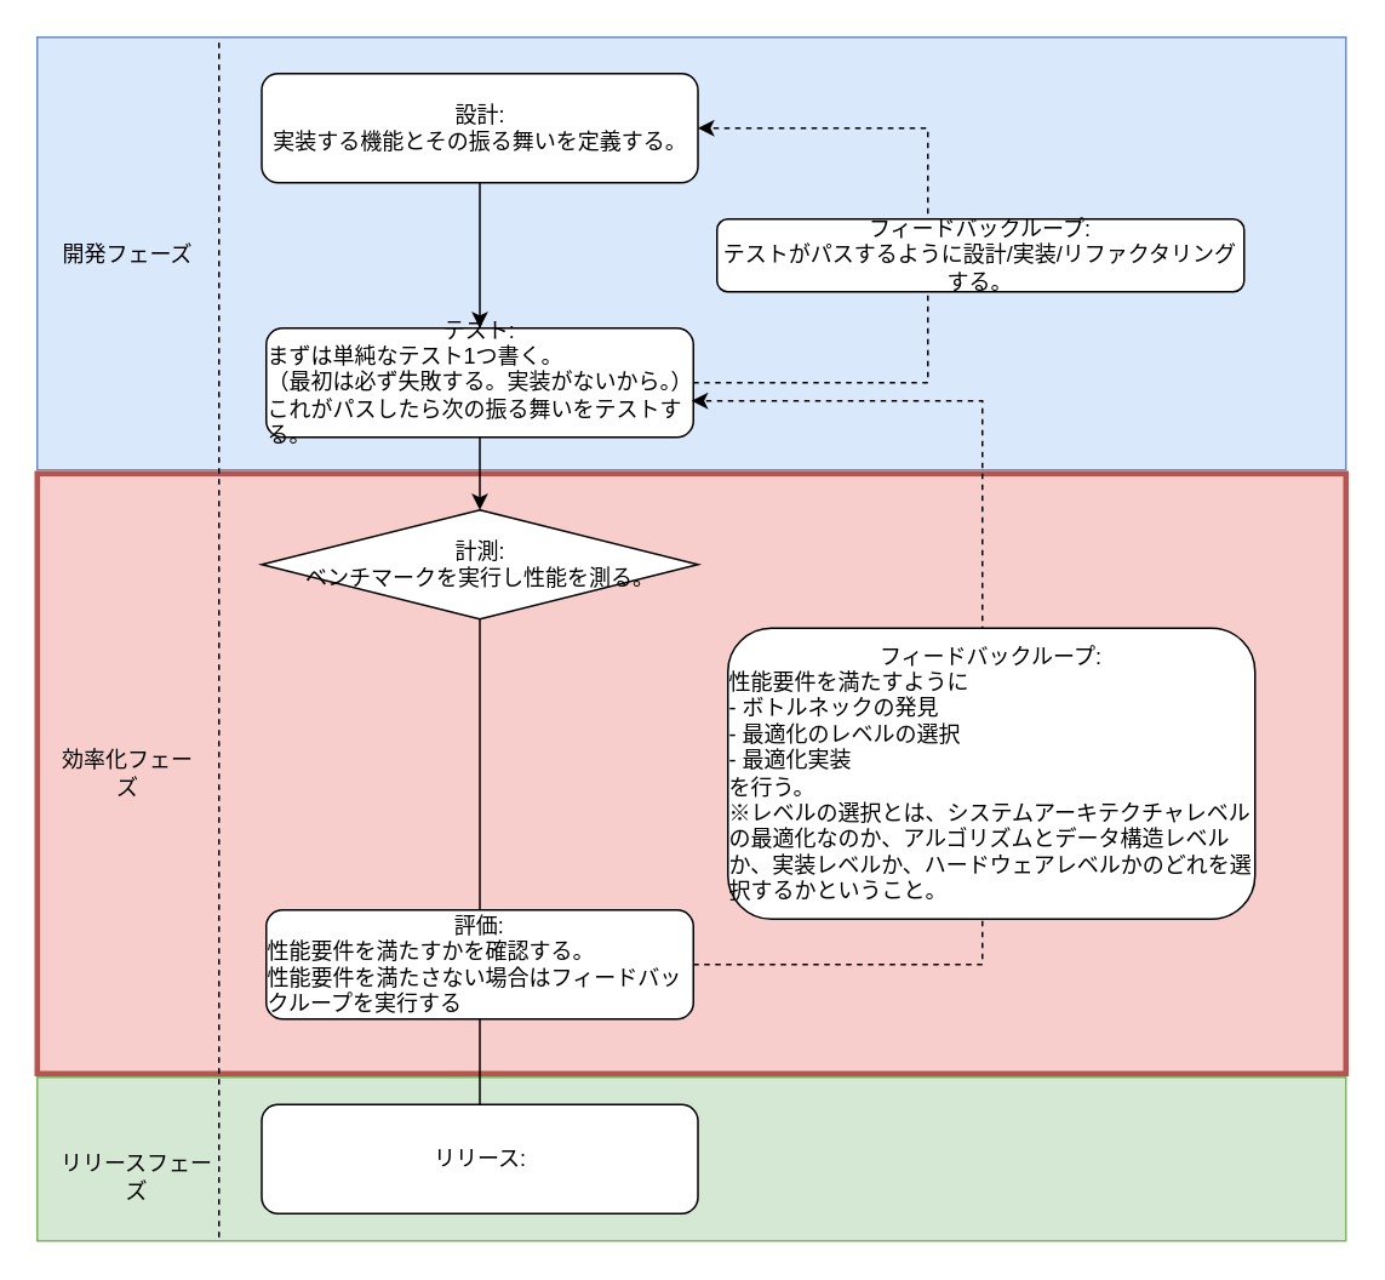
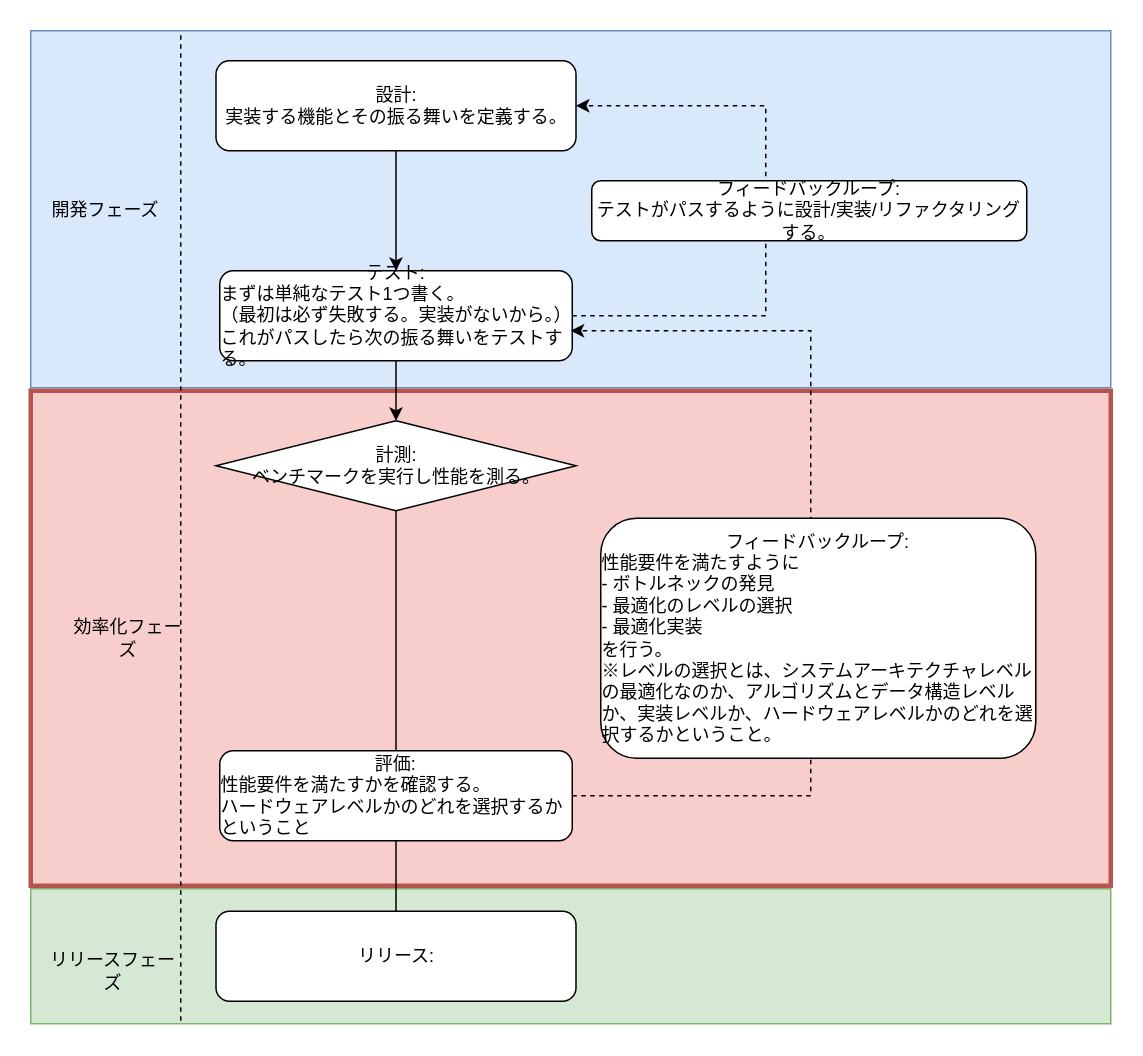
  <mxCell id="0" />
  <mxCell id="1" parent="0" />
  <mxCell id="2" value="" style="rounded=0;whiteSpace=wrap;html=1;align=left;fillColor=#dae8fc;strokeColor=#6c8ebf;" parent="1" vertex="1"><mxGeometry x="20" y="20" width="720" height="238" as="geometry" /></mxCell>
  <mxCell id="3" value="開発フェーズ" style="text;html=1;strokeColor=none;fillColor=none;align=center;verticalAlign=middle;whiteSpace=wrap;rounded=0;" parent="1" vertex="1"><mxGeometry x="30" y="125" width="80" height="30" as="geometry" /></mxCell>
  <mxCell id="4" style="edgeStyle=orthogonalEdgeStyle;rounded=0;orthogonalLoop=1;jettySize=auto;html=1;" parent="1" source="5" target="7" edge="1"><mxGeometry relative="1" as="geometry" /></mxCell>
  <mxCell id="5" value="設計:&lt;br&gt;&lt;div style=&quot;text-align: left&quot;&gt;&lt;span&gt;実装する機能とその振る舞いを定義する。&lt;/span&gt;&lt;/div&gt;" style="rounded=1;whiteSpace=wrap;html=1;" parent="1" vertex="1"><mxGeometry x="143.5" y="40" width="240" height="60" as="geometry" /></mxCell>
  <mxCell id="6" style="edgeStyle=orthogonalEdgeStyle;rounded=0;orthogonalLoop=1;jettySize=auto;html=1;entryX=1;entryY=0.5;entryDx=0;entryDy=0;exitX=1;exitY=0.5;exitDx=0;exitDy=0;dashed=1;" parent="1" source="7" target="5" edge="1"><mxGeometry relative="1" as="geometry"><Array as="points"><mxPoint x="510" y="210" /><mxPoint x="510" y="70" /></Array></mxGeometry></mxCell>
  <mxCell id="7" value="テスト:&lt;br&gt;&lt;div style=&quot;text-align: left&quot;&gt;&lt;span&gt;まずは単純なテスト1つ書く。&lt;/span&gt;&lt;/div&gt;&lt;div style=&quot;text-align: left&quot;&gt;（最初は必ず失敗する。実装がないから。）&lt;/div&gt;&lt;div style=&quot;text-align: left&quot;&gt;&lt;span&gt;これがパスしたら次の振る舞いをテストする。&lt;/span&gt;&lt;/div&gt;" style="rounded=1;whiteSpace=wrap;html=1;" parent="1" vertex="1"><mxGeometry x="146" y="180" width="235" height="60" as="geometry" /></mxCell>
  <mxCell id="8" value="" style="rounded=0;whiteSpace=wrap;html=1;align=left;fillColor=#f8cecc;strokeColor=#b85450;strokeWidth=3;" parent="1" vertex="1"><mxGeometry x="20" y="260" width="720" height="330" as="geometry" /></mxCell>
- <mxCell id="9" value="効率化フェーズ" style="text;html=1;strokeColor=none;fillColor=none;align=center;verticalAlign=middle;whiteSpace=wrap;rounded=0;" parent="1" vertex="1"><mxGeometry x="30" y="410" width="80" height="30" as="geometry" /></mxCell>
+ <mxCell id="9" value="効率化フェーズ" style="text;html=1;strokeColor=none;fillColor=none;align=center;verticalAlign=middle;whiteSpace=wrap;rounded=0;" parent="1" vertex="1"><mxGeometry x="45" y="410" width="80" height="30" as="geometry" /></mxCell>
  <mxCell id="10" style="edgeStyle=orthogonalEdgeStyle;rounded=0;orthogonalLoop=1;jettySize=auto;html=1;endArrow=none;" parent="1" source="11" target="13" edge="1"><mxGeometry relative="1" as="geometry" /></mxCell>
  <mxCell id="11" value="計測:&lt;br&gt;&lt;div style=&quot;text-align: left&quot;&gt;ベンチマークを実行し性能を測る。&lt;/div&gt;" style="rhombus;whiteSpace=wrap;html=1;" parent="1" vertex="1"><mxGeometry x="143.5" y="280" width="240" height="60" as="geometry" /></mxCell>
  <mxCell id="12" style="edgeStyle=orthogonalEdgeStyle;rounded=0;orthogonalLoop=1;jettySize=auto;html=1;dashed=1;" parent="1" source="13" edge="1"><mxGeometry relative="1" as="geometry"><Array as="points"><mxPoint x="540" y="530" /><mxPoint x="540" y="220" /></Array><mxPoint x="381" y="550" as="sourcePoint" /><mxPoint x="380" y="220" as="targetPoint" /></mxGeometry></mxCell>
- <mxCell id="13" value="評価:&lt;br&gt;&lt;div style=&quot;text-align: left&quot;&gt;性能要件を満たすかを確認する。&lt;/div&gt;&lt;div style=&quot;text-align: left&quot;&gt;性能要件を満たさない場合はフィードバックループを実行する&lt;/div&gt;" style="rounded=1;whiteSpace=wrap;html=1;" parent="1" vertex="1"><mxGeometry x="146" y="500" width="235" height="60" as="geometry" /></mxCell>
+ <mxCell id="13" value="評価:&lt;br&gt;&lt;div style=&quot;text-align: left&quot;&gt;性能要件を満たすかを確認する。&lt;/div&gt;&lt;div style=&quot;text-align: left&quot;&gt;ハードウェアレベルかのどれを選択するかということ&lt;/div&gt;" style="rounded=1;whiteSpace=wrap;html=1;" parent="1" vertex="1"><mxGeometry x="146" y="500" width="235" height="60" as="geometry" /></mxCell>
  <mxCell id="14" value="フィードバックループ:&lt;br&gt;&lt;div style=&quot;text-align: left&quot;&gt;&lt;span&gt;性能要件を満たすように&lt;/span&gt;&lt;/div&gt;&lt;div style=&quot;text-align: left&quot;&gt;&lt;span&gt;- ボトルネックの発見&lt;/span&gt;&lt;/div&gt;&lt;div style=&quot;text-align: left&quot;&gt;&lt;span&gt;- 最適化のレベルの選択&lt;/span&gt;&lt;/div&gt;&lt;div style=&quot;text-align: left&quot;&gt;&lt;span&gt;- 最適化実装&lt;/span&gt;&lt;/div&gt;&lt;div style=&quot;text-align: left&quot;&gt;&lt;span&gt;を行う。&lt;/span&gt;&lt;/div&gt;&lt;div style=&quot;text-align: left&quot;&gt;※レベルの選択とは、システムアーキテクチャレベルの最適化なのか、アルゴリズムとデータ構造レベルか、実装レベルか、ハードウェアレベルかのどれを選択するかということ。&lt;/div&gt;" style="rounded=1;whiteSpace=wrap;html=1;" parent="1" vertex="1"><mxGeometry x="400" y="345" width="290" height="160" as="geometry" /></mxCell>
  <mxCell id="15" style="edgeStyle=orthogonalEdgeStyle;rounded=0;orthogonalLoop=1;jettySize=auto;html=1;" parent="1" source="7" target="11" edge="1"><mxGeometry relative="1" as="geometry" /></mxCell>
  <mxCell id="16" value="" style="rounded=0;whiteSpace=wrap;html=1;align=left;fillColor=#d5e8d4;strokeColor=#82b366;" parent="1" vertex="1"><mxGeometry x="20" y="592" width="720" height="90" as="geometry" /></mxCell>
  <mxCell id="17" value="リリースフェーズ" style="text;html=1;strokeColor=none;fillColor=none;align=center;verticalAlign=middle;whiteSpace=wrap;rounded=0;" parent="1" vertex="1"><mxGeometry x="30" y="632" width="90" height="30" as="geometry" /></mxCell>
  <mxCell id="18" value="リリース:" style="rounded=1;whiteSpace=wrap;html=1;" parent="1" vertex="1"><mxGeometry x="143.5" y="607" width="240" height="60" as="geometry" /></mxCell>
  <mxCell id="19" value="" style="endArrow=none;html=1;rounded=0;dashed=1;" parent="1" edge="1"><mxGeometry width="50" height="50" relative="1" as="geometry"><mxPoint x="120" y="680" as="sourcePoint" /><mxPoint x="120" y="20" as="targetPoint" /></mxGeometry></mxCell>
  <mxCell id="20" style="edgeStyle=orthogonalEdgeStyle;rounded=0;orthogonalLoop=1;jettySize=auto;html=1;endArrow=none;" parent="1" source="13" target="18" edge="1"><mxGeometry relative="1" as="geometry" /></mxCell>
  <mxCell id="21" value="フィードバックループ:&lt;br&gt;テストがパスするように設計/実装/リファクタリングする。" style="rounded=1;whiteSpace=wrap;html=1;" parent="1" vertex="1"><mxGeometry x="394" y="120" width="290" height="40" as="geometry" /></mxCell>
